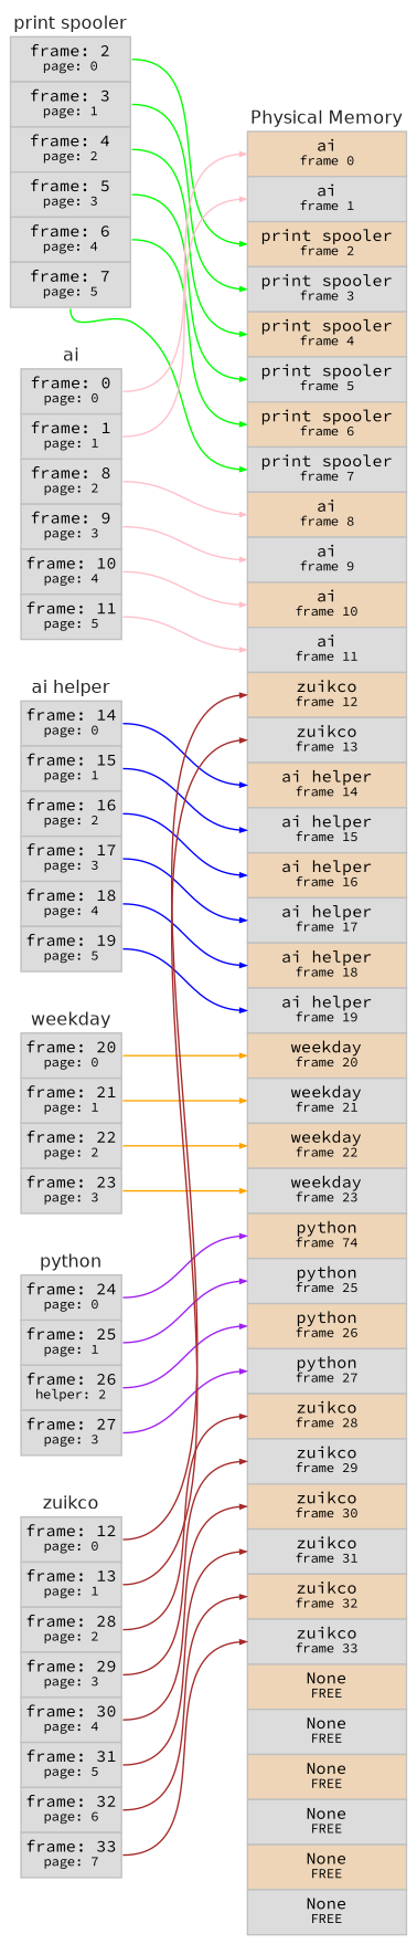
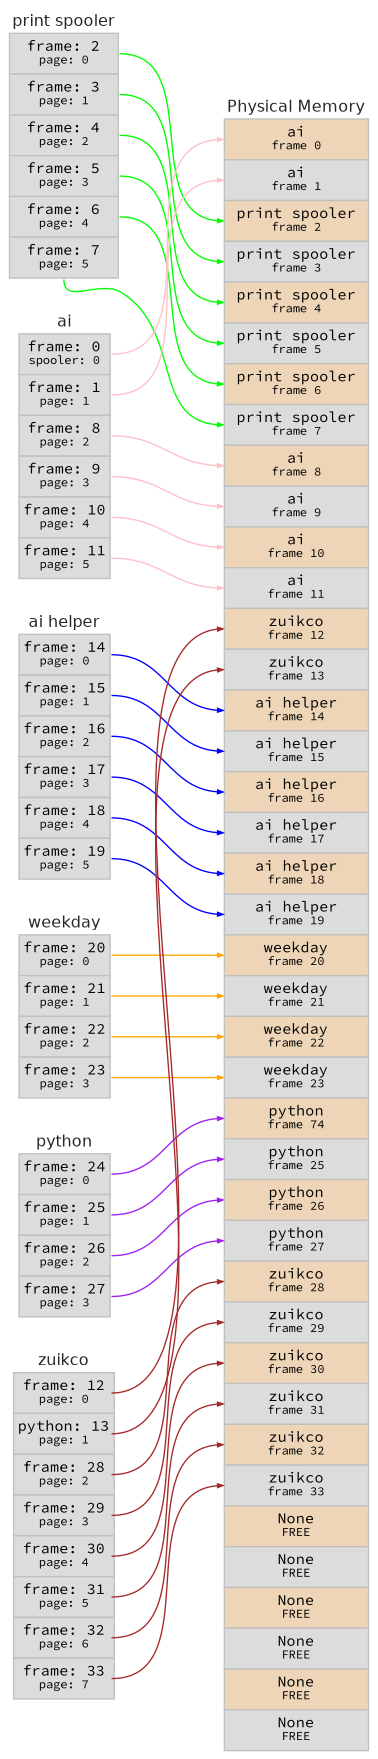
  digraph {
    fontname="Source Code Pro"
    rankdir=LR
    ranksep=1.0
    node [fontname="Source Code Pro" fontsize=8 margin="0.04 0.04" shape=none]
    edge [arrowsize=0.4 color=brown fontname="Source Code Pro" headclip=true tailclip=true tailport=0]
    n1 [label=<<table border="0.1" cellborder="1" cellspacing="0"><TR><TD border="0.0" ><font face="helvetica" color="grey15" point-size="12">Physical Memory</font></TD></TR><tr><td align="text" color="grey" bgcolor="bisque2" height="30" port="0"><font point-size="11">ai</font><br></br><font point-size="9">frame 0</font></td></tr><tr><td align="text" color="grey" bgcolor="gainsboro" height="30" port="1"><font point-size="11">ai</font><br></br><font point-size="9">frame 1</font></td></tr><tr><td align="text" color="grey" bgcolor="bisque2" height="30" port="2"><font point-size="11">print spooler</font><br></br><font point-size="9">frame 2</font></td></tr><tr><td align="text" color="grey" bgcolor="gainsboro" height="30" port="3"><font point-size="11">print spooler</font><br></br><font point-size="9">frame 3</font></td></tr><tr><td align="text" color="grey" bgcolor="bisque2" height="30" port="4"><font point-size="11">print spooler</font><br></br><font point-size="9">frame 4</font></td></tr><tr><td align="text" color="grey" bgcolor="gainsboro" height="30" port="5"><font point-size="11">print spooler</font><br></br><font point-size="9">frame 5</font></td></tr><tr><td align="text" color="grey" bgcolor="bisque2" height="30" port="6"><font point-size="11">print spooler</font><br></br><font point-size="9">frame 6</font></td></tr><tr><td align="text" color="grey" bgcolor="gainsboro" height="30" port="7"><font point-size="11">print spooler</font><br></br><font point-size="9">frame 7</font></td></tr><tr><td align="text" color="grey" bgcolor="bisque2" height="30" port="8"><font point-size="11">ai</font><br></br><font point-size="9">frame 8</font></td></tr><tr><td align="text" color="grey" bgcolor="gainsboro" height="30" port="9"><font point-size="11">ai</font><br></br><font point-size="9">frame 9</font></td></tr><tr><td align="text" color="grey" bgcolor="bisque2" height="30" port="10"><font point-size="11">ai</font><br></br><font point-size="9">frame 10</font></td></tr><tr><td align="text" color="grey" bgcolor="gainsboro" height="30" port="11"><font point-size="11">ai</font><br></br><font point-size="9">frame 11</font></td></tr><tr><td align="text" color="grey" bgcolor="bisque2" height="30" port="12"><font point-size="11">zuikco</font><br></br><font point-size="9">frame 12</font></td></tr><tr><td align="text" color="grey" bgcolor="gainsboro" height="30" port="13"><font point-size="11">zuikco</font><br></br><font point-size="9">frame 13</font></td></tr><tr><td align="text" color="grey" bgcolor="bisque2" height="30" port="14"><font point-size="11">ai helper</font><br></br><font point-size="9">frame 14</font></td></tr><tr><td align="text" color="grey" bgcolor="gainsboro" height="30" port="15"><font point-size="11">ai helper</font><br></br><font point-size="9">frame 15</font></td></tr><tr><td align="text" color="grey" bgcolor="bisque2" height="30" port="16"><font point-size="11">ai helper</font><br></br><font point-size="9">frame 16</font></td></tr><tr><td align="text" color="grey" bgcolor="gainsboro" height="30" port="17"><font point-size="11">ai helper</font><br></br><font point-size="9">frame 17</font></td></tr><tr><td align="text" color="grey" bgcolor="bisque2" height="30" port="18"><font point-size="11">ai helper</font><br></br><font point-size="9">frame 18</font></td></tr><tr><td align="text" color="grey" bgcolor="gainsboro" height="30" port="19"><font point-size="11">ai helper</font><br></br><font point-size="9">frame 19</font></td></tr><tr><td align="text" color="grey" bgcolor="bisque2" height="30" port="20"><font point-size="11">weekday</font><br></br><font point-size="9">frame 20</font></td></tr><tr><td align="text" color="grey" bgcolor="gainsboro" height="30" port="21"><font point-size="11">weekday</font><br></br><font point-size="9">frame 21</font></td></tr><tr><td align="text" color="grey" bgcolor="bisque2" height="30" port="22"><font point-size="11">weekday</font><br></br><font point-size="9">frame 22</font></td></tr><tr><td align="text" color="grey" bgcolor="gainsboro" height="30" port="23"><font point-size="11">weekday</font><br></br><font point-size="9">frame 23</font></td></tr><tr><td align="text" color="grey" bgcolor="bisque2" height="30" port="24"><font point-size="11">python</font><br></br><font point-size="9">frame 74</font></td></tr><tr><td align="text" color="grey" bgcolor="gainsboro" height="30" port="25"><font point-size="11">python</font><br></br><font point-size="9">frame 25</font></td></tr><tr><td align="text" color="grey" bgcolor="bisque2" height="30" port="26"><font point-size="11">python</font><br></br><font point-size="9">frame 26</font></td></tr><tr><td align="text" color="grey" bgcolor="gainsboro" height="30" port="27"><font point-size="11">python</font><br></br><font point-size="9">frame 27</font></td></tr><tr><td align="text" color="grey" bgcolor="bisque2" height="30" port="28"><font point-size="11">zuikco</font><br></br><font point-size="9">frame 28</font></td></tr><tr><td align="text" color="grey" bgcolor="gainsboro" height="30" port="29"><font point-size="11">zuikco</font><br></br><font point-size="9">frame 29</font></td></tr><tr><td align="text" color="grey" bgcolor="bisque2" height="30" port="30"><font point-size="11">zuikco</font><br></br><font point-size="9">frame 30</font></td></tr><tr><td align="text" color="grey" bgcolor="gainsboro" height="30" port="31"><font point-size="11">zuikco</font><br></br><font point-size="9">frame 31</font></td></tr><tr><td align="text" color="grey" bgcolor="bisque2" height="30" port="32"><font point-size="11">zuikco</font><br></br><font point-size="9">frame 32</font></td></tr><tr><td align="text" color="grey" bgcolor="gainsboro" height="30" port="33"><font point-size="11">zuikco</font><br></br><font point-size="9">frame 33</font></td></tr><tr><td align="text" color="grey" bgcolor="bisque2" height="30" port="34"><font point-size="11">None</font><br></br><font point-size="9">FREE</font></td></tr><tr><td align="text" color="grey" bgcolor="gainsboro" height="30" port="35"><font point-size="11">None</font><br></br><font point-size="9">FREE</font></td></tr><tr><td align="text" color="grey" bgcolor="bisque2" height="30" port="36"><font point-size="11">None</font><br></br><font point-size="9">FREE</font></td></tr><tr><td align="text" color="grey" bgcolor="gainsboro" height="30" port="37"><font point-size="11">None</font><br></br><font point-size="9">FREE</font></td></tr><tr><td align="text" color="grey" bgcolor="bisque2" height="30" port="38"><font point-size="11">None</font><br></br><font point-size="9">FREE</font></td></tr><tr><td align="text" color="grey" bgcolor="gainsboro" height="30" port="39"><font point-size="11">None</font><br></br><font point-size="9">FREE</font></td></tr></table>> width=0.8]
    n2 [label=<<table border="0.1" cellborder="1" cellspacing="0"><TR><TD border="0.0" ><font face="helvetica" color="grey15" point-size="12">print spooler</font></TD></TR><tr><td align="text" color="grey" bgcolor="gainsboro" height="30" port="0"><font point-size="11">frame: 2</font><br></br><font point-size="9">page: 0</font></td></tr><tr><td align="text" color="grey" bgcolor="gainsboro" height="30" port="1"><font point-size="11">frame: 3</font><br></br><font point-size="9">page: 1</font></td></tr><tr><td align="text" color="grey" bgcolor="gainsboro" height="30" port="2"><font point-size="11">frame: 4</font><br></br><font point-size="9">page: 2</font></td></tr><tr><td align="text" color="grey" bgcolor="gainsboro" height="30" port="3"><font point-size="11">frame: 5</font><br></br><font point-size="9">page: 3</font></td></tr><tr><td align="text" color="grey" bgcolor="gainsboro" height="30" port="4"><font point-size="11">frame: 6</font><br></br><font point-size="9">page: 4</font></td></tr><tr><td align="text" color="grey" bgcolor="gainsboro" height="30" port="5"><font point-size="11">frame: 7</font><br></br><font point-size="9">page: 5</font></td></tr></table>> width=0.8]
    n3 [label=<<table border="0.1" cellborder="1" cellspacing="0"><TR><TD border="0.0" ><font face="helvetica" color="grey15" point-size="12">ai helper</font></TD></TR><tr><td align="text" color="grey" bgcolor="gainsboro" height="30" port="0"><font point-size="11">frame: 14</font><br></br><font point-size="9">page: 0</font></td></tr><tr><td align="text" color="grey" bgcolor="gainsboro" height="30" port="1"><font point-size="11">frame: 15</font><br></br><font point-size="9">page: 1</font></td></tr><tr><td align="text" color="grey" bgcolor="gainsboro" height="30" port="2"><font point-size="11">frame: 16</font><br></br><font point-size="9">page: 2</font></td></tr><tr><td align="text" color="grey" bgcolor="gainsboro" height="30" port="3"><font point-size="11">frame: 17</font><br></br><font point-size="9">page: 3</font></td></tr><tr><td align="text" color="grey" bgcolor="gainsboro" height="30" port="4"><font point-size="11">frame: 18</font><br></br><font point-size="9">page: 4</font></td></tr><tr><td align="text" color="grey" bgcolor="gainsboro" height="30" port="5"><font point-size="11">frame: 19</font><br></br><font point-size="9">page: 5</font></td></tr></table>> width=0.8]
    n4 [label=<<table border="0.1" cellborder="1" cellspacing="0"><TR><TD border="0.0" ><font face="helvetica" color="grey15" point-size="12">weekday</font></TD></TR><tr><td align="text" color="grey" bgcolor="gainsboro" height="30" port="0"><font point-size="11">frame: 20</font><br></br><font point-size="9">page: 0</font></td></tr><tr><td align="text" color="grey" bgcolor="gainsboro" height="30" port="1"><font point-size="11">frame: 21</font><br></br><font point-size="9">page: 1</font></td></tr><tr><td align="text" color="grey" bgcolor="gainsboro" height="30" port="2"><font point-size="11">frame: 22</font><br></br><font point-size="9">page: 2</font></td></tr><tr><td align="text" color="grey" bgcolor="gainsboro" height="30" port="3"><font point-size="11">frame: 23</font><br></br><font point-size="9">page: 3</font></td></tr></table>> width=0.8]
-   n5 [label=<<table border="0.1" cellborder="1" cellspacing="0"><TR><TD border="0.0" ><font face="helvetica" color="grey15" point-size="12">python</font></TD></TR><tr><td align="text" color="grey" bgcolor="gainsboro" height="30" port="0"><font point-size="11">frame: 24</font><br></br><font point-size="9">page: 0</font></td></tr><tr><td align="text" color="grey" bgcolor="gainsboro" height="30" port="1"><font point-size="11">frame: 25</font><br></br><font point-size="9">page: 1</font></td></tr><tr><td align="text" color="grey" bgcolor="gainsboro" height="30" port="2"><font point-size="11">frame: 26</font><br></br><font point-size="9">helper: 2</font></td></tr><tr><td align="text" color="grey" bgcolor="gainsboro" height="30" port="3"><font point-size="11">frame: 27</font><br></br><font point-size="9">page: 3</font></td></tr></table>> width=0.8]
-   n6 [label=<<table border="0.1" cellborder="1" cellspacing="0"><TR><TD border="0.0" ><font face="helvetica" color="grey15" point-size="12">ai</font></TD></TR><tr><td align="text" color="grey" bgcolor="gainsboro" height="30" port="0"><font point-size="11">frame: 0</font><br></br><font point-size="9">page: 0</font></td></tr><tr><td align="text" color="grey" bgcolor="gainsboro" height="30" port="1"><font point-size="11">frame: 1</font><br></br><font point-size="9">page: 1</font></td></tr><tr><td align="text" color="grey" bgcolor="gainsboro" height="30" port="2"><font point-size="11">frame: 8</font><br></br><font point-size="9">page: 2</font></td></tr><tr><td align="text" color="grey" bgcolor="gainsboro" height="30" port="3"><font point-size="11">frame: 9</font><br></br><font point-size="9">page: 3</font></td></tr><tr><td align="text" color="grey" bgcolor="gainsboro" height="30" port="4"><font point-size="11">frame: 10</font><br></br><font point-size="9">page: 4</font></td></tr><tr><td align="text" color="grey" bgcolor="gainsboro" height="30" port="5"><font point-size="11">frame: 11</font><br></br><font point-size="9">page: 5</font></td></tr></table>> width=0.8]
-   n7 [label=<<table border="0.1" cellborder="1" cellspacing="0"><TR><TD border="0.0" ><font face="helvetica" color="grey15" point-size="12">zuikco</font></TD></TR><tr><td align="text" color="grey" bgcolor="gainsboro" height="30" port="0"><font point-size="11">frame: 12</font><br></br><font point-size="9">page: 0</font></td></tr><tr><td align="text" color="grey" bgcolor="gainsboro" height="30" port="1"><font point-size="11">frame: 13</font><br></br><font point-size="9">page: 1</font></td></tr><tr><td align="text" color="grey" bgcolor="gainsboro" height="30" port="2"><font point-size="11">frame: 28</font><br></br><font point-size="9">page: 2</font></td></tr><tr><td align="text" color="grey" bgcolor="gainsboro" height="30" port="3"><font point-size="11">frame: 29</font><br></br><font point-size="9">page: 3</font></td></tr><tr><td align="text" color="grey" bgcolor="gainsboro" height="30" port="4"><font point-size="11">frame: 30</font><br></br><font point-size="9">page: 4</font></td></tr><tr><td align="text" color="grey" bgcolor="gainsboro" height="30" port="5"><font point-size="11">frame: 31</font><br></br><font point-size="9">page: 5</font></td></tr><tr><td align="text" color="grey" bgcolor="gainsboro" height="30" port="6"><font point-size="11">frame: 32</font><br></br><font point-size="9">page: 6</font></td></tr><tr><td align="text" color="grey" bgcolor="gainsboro" height="30" port="7"><font point-size="11">frame: 33</font><br></br><font point-size="9">page: 7</font></td></tr></table>> width=0.8]
+   n5 [label=<<table border="0.1" cellborder="1" cellspacing="0"><TR><TD border="0.0" ><font face="helvetica" color="grey15" point-size="12">python</font></TD></TR><tr><td align="text" color="grey" bgcolor="gainsboro" height="30" port="0"><font point-size="11">frame: 24</font><br></br><font point-size="9">page: 0</font></td></tr><tr><td align="text" color="grey" bgcolor="gainsboro" height="30" port="1"><font point-size="11">frame: 25</font><br></br><font point-size="9">page: 1</font></td></tr><tr><td align="text" color="grey" bgcolor="gainsboro" height="30" port="2"><font point-size="11">frame: 26</font><br></br><font point-size="9">page: 2</font></td></tr><tr><td align="text" color="grey" bgcolor="gainsboro" height="30" port="3"><font point-size="11">frame: 27</font><br></br><font point-size="9">page: 3</font></td></tr></table>> width=0.8]
+   n6 [label=<<table border="0.1" cellborder="1" cellspacing="0"><TR><TD border="0.0" ><font face="helvetica" color="grey15" point-size="12">ai</font></TD></TR><tr><td align="text" color="grey" bgcolor="gainsboro" height="30" port="0"><font point-size="11">frame: 0</font><br></br><font point-size="9">spooler: 0</font></td></tr><tr><td align="text" color="grey" bgcolor="gainsboro" height="30" port="1"><font point-size="11">frame: 1</font><br></br><font point-size="9">page: 1</font></td></tr><tr><td align="text" color="grey" bgcolor="gainsboro" height="30" port="2"><font point-size="11">frame: 8</font><br></br><font point-size="9">page: 2</font></td></tr><tr><td align="text" color="grey" bgcolor="gainsboro" height="30" port="3"><font point-size="11">frame: 9</font><br></br><font point-size="9">page: 3</font></td></tr><tr><td align="text" color="grey" bgcolor="gainsboro" height="30" port="4"><font point-size="11">frame: 10</font><br></br><font point-size="9">page: 4</font></td></tr><tr><td align="text" color="grey" bgcolor="gainsboro" height="30" port="5"><font point-size="11">frame: 11</font><br></br><font point-size="9">page: 5</font></td></tr></table>> width=0.8]
+   n7 [label=<<table border="0.1" cellborder="1" cellspacing="0"><TR><TD border="0.0" ><font face="helvetica" color="grey15" point-size="12">zuikco</font></TD></TR><tr><td align="text" color="grey" bgcolor="gainsboro" height="30" port="0"><font point-size="11">frame: 12</font><br></br><font point-size="9">page: 0</font></td></tr><tr><td align="text" color="grey" bgcolor="gainsboro" height="30" port="1"><font point-size="11">python: 13</font><br></br><font point-size="9">page: 1</font></td></tr><tr><td align="text" color="grey" bgcolor="gainsboro" height="30" port="2"><font point-size="11">frame: 28</font><br></br><font point-size="9">page: 2</font></td></tr><tr><td align="text" color="grey" bgcolor="gainsboro" height="30" port="3"><font point-size="11">frame: 29</font><br></br><font point-size="9">page: 3</font></td></tr><tr><td align="text" color="grey" bgcolor="gainsboro" height="30" port="4"><font point-size="11">frame: 30</font><br></br><font point-size="9">page: 4</font></td></tr><tr><td align="text" color="grey" bgcolor="gainsboro" height="30" port="5"><font point-size="11">frame: 31</font><br></br><font point-size="9">page: 5</font></td></tr><tr><td align="text" color="grey" bgcolor="gainsboro" height="30" port="6"><font point-size="11">frame: 32</font><br></br><font point-size="9">page: 6</font></td></tr><tr><td align="text" color="grey" bgcolor="gainsboro" height="30" port="7"><font point-size="11">frame: 33</font><br></br><font point-size="9">page: 7</font></td></tr></table>> width=0.8]
    subgraph sub_1 {
      rank=sink
      n1
    }
    subgraph sub_2 {
      rank=source
      n2
      n3
      n4
      n5
      n6
      n7
    }
    n2 -> n1 [color=green headport=2]
    n2 -> n1 [color=green headport=3 tailport=1]
    n2 -> n1 [color=green headport=4 tailport=2]
    n2 -> n1 [color=green headport=5 tailport=3]
    n2 -> n1 [color=green headport=6 tailport=4]
    n2 -> n1 [color=green headport=7 tailport=5]
    n3 -> n1 [color=blue headport=14]
    n3 -> n1 [color=blue headport=15 tailport=1]
    n3 -> n1 [color=blue headport=16 tailport=2]
    n3 -> n1 [color=blue headport=17 tailport=3]
    n3 -> n1 [color=blue headport=18 tailport=4]
    n3 -> n1 [color=blue headport=19 tailport=5]
    n4 -> n1 [color=orange headport=20]
    n4 -> n1 [color=orange headport=21 tailport=1]
    n4 -> n1 [color=orange headport=22 tailport=2]
    n4 -> n1 [color=orange headport=23 tailport=3]
    n5 -> n1 [color=purple headport=24]
    n5 -> n1 [color=purple headport=25 tailport=1]
    n5 -> n1 [color=purple headport=26 tailport=2]
    n5 -> n1 [color=purple headport=27 tailport=3]
    n6 -> n1 [color=pink headport=0]
    n6 -> n1 [color=pink headport=1 tailport=1]
    n6 -> n1 [color=pink headport=8 tailport=2]
    n6 -> n1 [color=pink headport=9 tailport=3]
    n6 -> n1 [color=pink headport=10 tailport=4]
    n6 -> n1 [color=pink headport=11 tailport=5]
    n7 -> n1 [headport=12]
    n7 -> n1 [headport=13 tailport=1]
    n7 -> n1 [headport=28 tailport=2]
    n7 -> n1 [headport=29 tailport=3]
    n7 -> n1 [headport=30 tailport=4]
    n7 -> n1 [headport=31 tailport=5]
    n7 -> n1 [headport=32 tailport=6]
    n7 -> n1 [headport=33 tailport=7]
  }
